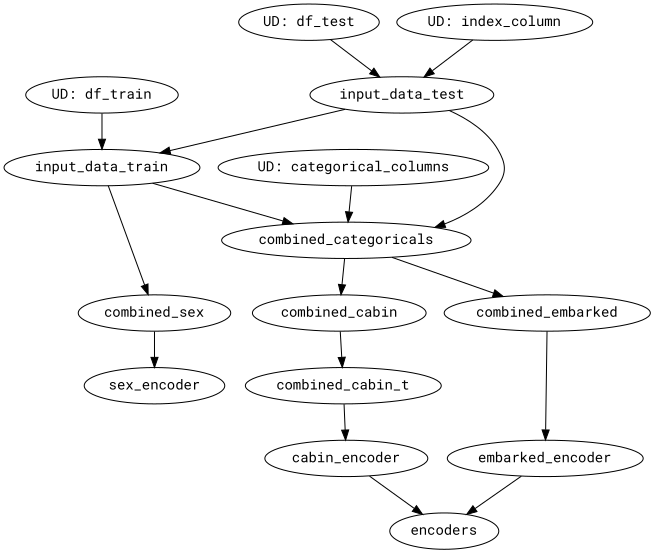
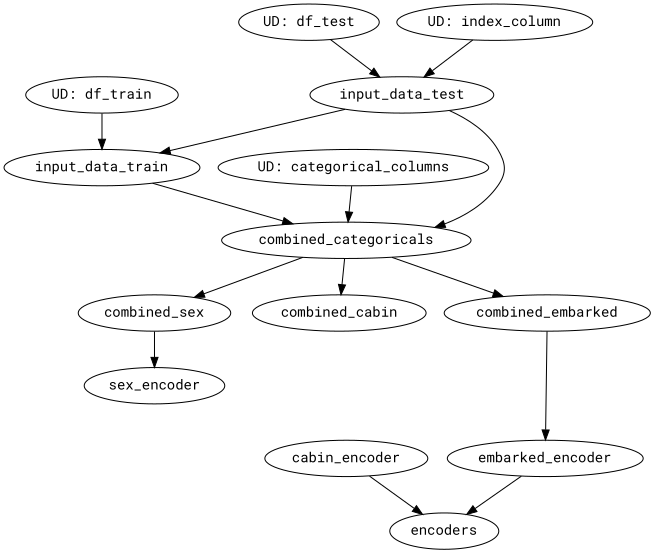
  digraph {
    fontname="Roboto Mono"
    node [fontname="Roboto Mono"]
    edge [fontname="Roboto Mono"]
    n1 [label=sex_encoder]
    n2 [label=encoders]
    n3 [label=combined_categoricals]
    n4 [label=combined_sex]
    n5 [label=combined_cabin]
    n6 [label=combined_embarked]
-   n7 [label=combined_cabin_t]
    n8 [label=embarked_encoder]
    n9 [label="UD: categorical_columns"]
    n10 [label="UD: df_train"]
    n11 [label=input_data_train]
    n12 [label="UD: df_test"]
    n13 [label=input_data_test]
    n14 [label=cabin_encoder]
    n15 [label="UD: index_column"]
-   n11 -> n4
+   n3 -> n4
    n3 -> n5
    n3 -> n6
    n4 -> n1
-   n5 -> n7
    n6 -> n8
-   n7 -> n14
    n8 -> n2
    n9 -> n3
    n10 -> n11
    n11 -> n3
    n12 -> n13
    n13 -> n3
    n13 -> n11
    n14 -> n2
    n15 -> n13
  }
